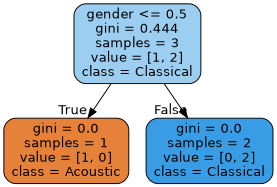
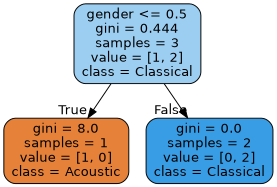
  digraph {
    node [color=black fontname=helvetica shape=box style="filled, rounded"]
    edge [fontname=helvetica labeldistance=2.5]
    n1 [fillcolor="#9ccef2" label="gender <= 0.5\ngini = 0.444\nsamples = 3\nvalue = [1, 2]\nclass = Classical"]
-   n2 [fillcolor="#e58139" label="gini = 0.0\nsamples = 1\nvalue = [1, 0]\nclass = Acoustic"]
+   n2 [fillcolor="#e58139" label="gini = 8.0\nsamples = 1\nvalue = [1, 0]\nclass = Acoustic"]
    n3 [fillcolor="#399de5" label="gini = 0.0\nsamples = 2\nvalue = [0, 2]\nclass = Classical"]
    n1 -> n2 [headlabel=True labelangle=45]
    n1 -> n3 [headlabel=False labelangle=-45]
  }
